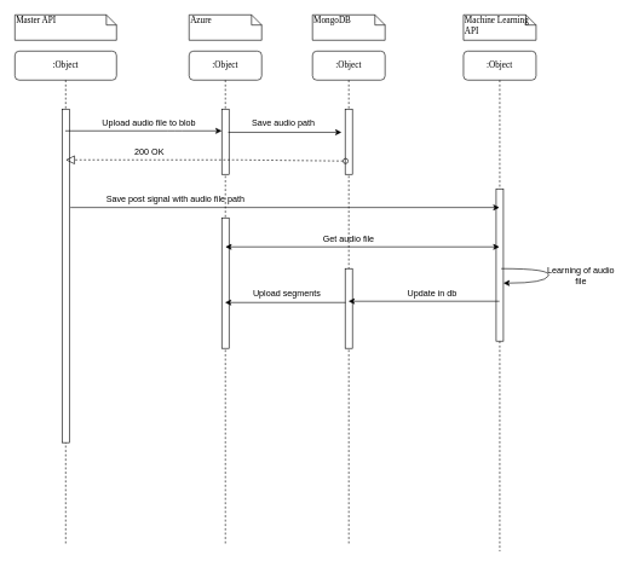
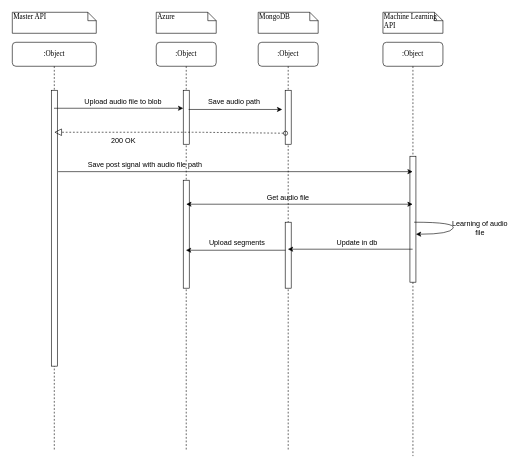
  <mxCell id="0" />
  <mxCell id="1" parent="0" />
  <mxCell id="2" value=":Object" style="shape=umlLifeline;perimeter=lifelinePerimeter;whiteSpace=wrap;html=1;container=1;collapsible=0;recursiveResize=0;outlineConnect=0;rounded=1;shadow=0;comic=0;labelBackgroundColor=none;strokeWidth=1;fontFamily=Verdana;fontSize=12;align=center;" parent="1" vertex="1"><mxGeometry x="638" y="70" width="100" height="690" as="geometry" /></mxCell>
  <mxCell id="3" value="" style="html=1;points=[];perimeter=orthogonalPerimeter;rounded=0;shadow=0;comic=0;labelBackgroundColor=none;strokeWidth=1;fontFamily=Verdana;fontSize=12;align=center;" parent="2" vertex="1"><mxGeometry x="45" y="190" width="10" height="210" as="geometry" /></mxCell>
  <mxCell id="4" value=":Object" style="shape=umlLifeline;perimeter=lifelinePerimeter;whiteSpace=wrap;html=1;container=1;collapsible=0;recursiveResize=0;outlineConnect=0;rounded=1;shadow=0;comic=0;labelBackgroundColor=none;strokeWidth=1;fontFamily=Verdana;fontSize=12;align=center;" parent="1" vertex="1"><mxGeometry x="20" y="70" width="140" height="680" as="geometry" /></mxCell>
  <mxCell id="5" value="" style="html=1;points=[];perimeter=orthogonalPerimeter;rounded=0;shadow=0;comic=0;labelBackgroundColor=none;strokeWidth=1;fontFamily=Verdana;fontSize=12;align=center;" parent="4" vertex="1"><mxGeometry x="65" y="80" width="10" height="460" as="geometry" /></mxCell>
  <mxCell id="6" value="Master API" style="shape=note;whiteSpace=wrap;html=1;size=14;verticalAlign=top;align=left;spacingTop=-6;rounded=0;shadow=0;comic=0;labelBackgroundColor=none;strokeWidth=1;fontFamily=Verdana;fontSize=12" parent="1" vertex="1"><mxGeometry x="20" y="20" width="140" height="35" as="geometry" /></mxCell>
  <mxCell id="7" value="Machine Learning API" style="shape=note;whiteSpace=wrap;html=1;size=14;verticalAlign=top;align=left;spacingTop=-6;rounded=0;shadow=0;comic=0;labelBackgroundColor=none;strokeWidth=1;fontFamily=Verdana;fontSize=12" parent="1" vertex="1"><mxGeometry x="638" y="20" width="100" height="35" as="geometry" /></mxCell>
  <mxCell id="8" value="Azure" style="shape=note;whiteSpace=wrap;html=1;size=14;verticalAlign=top;align=left;spacingTop=-6;rounded=0;shadow=0;comic=0;labelBackgroundColor=none;strokeWidth=1;fontFamily=Verdana;fontSize=12" parent="1" vertex="1"><mxGeometry x="260" y="20" width="100" height="35" as="geometry" /></mxCell>
  <mxCell id="9" value=":Object" style="shape=umlLifeline;perimeter=lifelinePerimeter;whiteSpace=wrap;html=1;container=1;collapsible=0;recursiveResize=0;outlineConnect=0;rounded=1;shadow=0;comic=0;labelBackgroundColor=none;strokeWidth=1;fontFamily=Verdana;fontSize=12;align=center;" parent="1" vertex="1"><mxGeometry x="260" y="70" width="100" height="680" as="geometry" /></mxCell>
  <mxCell id="10" value="" style="html=1;points=[];perimeter=orthogonalPerimeter;rounded=0;shadow=0;comic=0;labelBackgroundColor=none;strokeWidth=1;fontFamily=Verdana;fontSize=12;align=center;" parent="9" vertex="1"><mxGeometry x="45" y="80" width="10" height="90" as="geometry" /></mxCell>
  <mxCell id="11" value="Save post signal with audio file path" style="text;html=1;strokeColor=none;fillColor=none;align=center;verticalAlign=middle;whiteSpace=wrap;rounded=0;" vertex="1" parent="9"><mxGeometry x="-130" y="194" width="222.5" height="20" as="geometry" /></mxCell>
  <mxCell id="12" value="" style="html=1;points=[];perimeter=orthogonalPerimeter;rounded=0;shadow=0;comic=0;labelBackgroundColor=none;strokeWidth=1;fontFamily=Verdana;fontSize=12;align=center;" vertex="1" parent="9"><mxGeometry x="45" y="230" width="10" height="180" as="geometry" /></mxCell>
  <mxCell id="13" value="MongoDB" style="shape=note;whiteSpace=wrap;html=1;size=14;verticalAlign=top;align=left;spacingTop=-6;rounded=0;shadow=0;comic=0;labelBackgroundColor=none;strokeWidth=1;fontFamily=Verdana;fontSize=12" parent="1" vertex="1"><mxGeometry x="430" y="20" width="100" height="35" as="geometry" /></mxCell>
  <mxCell id="14" value=":Object" style="shape=umlLifeline;perimeter=lifelinePerimeter;whiteSpace=wrap;html=1;container=1;collapsible=0;recursiveResize=0;outlineConnect=0;rounded=1;shadow=0;comic=0;labelBackgroundColor=none;strokeWidth=1;fontFamily=Verdana;fontSize=12;align=center;" parent="1" vertex="1"><mxGeometry x="430" y="70" width="100" height="680" as="geometry" /></mxCell>
  <mxCell id="15" value="" style="html=1;points=[];perimeter=orthogonalPerimeter;rounded=0;shadow=0;comic=0;labelBackgroundColor=none;strokeWidth=1;fontFamily=Verdana;fontSize=12;align=center;" parent="14" vertex="1"><mxGeometry x="45" y="80" width="10" height="90" as="geometry" /></mxCell>
  <mxCell id="16" value="" style="html=1;points=[];perimeter=orthogonalPerimeter;rounded=0;shadow=0;comic=0;labelBackgroundColor=none;strokeWidth=1;fontFamily=Verdana;fontSize=12;align=center;" vertex="1" parent="14"><mxGeometry x="45" y="300" width="10" height="110" as="geometry" /></mxCell>
  <mxCell id="17" value="" style="endArrow=classic;html=1;" parent="1" source="4" target="10" edge="1"><mxGeometry width="50" height="50" relative="1" as="geometry"><mxPoint x="130" y="220" as="sourcePoint" /><mxPoint x="180" y="170" as="targetPoint" /><Array as="points"><mxPoint x="240" y="180" /></Array></mxGeometry></mxCell>
  <mxCell id="18" value="Upload audio file to blob" style="text;html=1;strokeColor=none;fillColor=none;align=center;verticalAlign=middle;whiteSpace=wrap;rounded=0;" vertex="1" parent="1"><mxGeometry x="130" y="160" width="150" height="20" as="geometry" /></mxCell>
  <mxCell id="19" value="" style="endArrow=classic;html=1;" edge="1" parent="1"><mxGeometry width="50" height="50" relative="1" as="geometry"><mxPoint x="314" y="182" as="sourcePoint" /><mxPoint x="470" y="182" as="targetPoint" /></mxGeometry></mxCell>
  <mxCell id="20" value="Save audio path" style="text;html=1;strokeColor=none;fillColor=none;align=center;verticalAlign=middle;whiteSpace=wrap;rounded=0;" vertex="1" parent="1"><mxGeometry x="330" y="160" width="120" height="20" as="geometry" /></mxCell>
  <mxCell id="21" value="" style="startArrow=oval;startFill=0;startSize=7;endArrow=block;endFill=0;endSize=10;dashed=1;html=1;exitX=0.06;exitY=0.796;exitDx=0;exitDy=0;exitPerimeter=0;" edge="1" parent="1" source="15"><mxGeometry width="100" relative="1" as="geometry"><mxPoint x="683.5" y="220" as="sourcePoint" /><mxPoint x="90" y="220" as="targetPoint" /><Array as="points"><mxPoint x="330.5" y="220" /></Array></mxGeometry></mxCell>
- <mxCell id="22" value="200 OK" style="text;html=1;strokeColor=none;fillColor=none;align=center;verticalAlign=middle;whiteSpace=wrap;rounded=0;" vertex="1" parent="1"><mxGeometry x="177.5" y="200" width="55" height="20" as="geometry" /></mxCell>
+ <mxCell id="22" value="200 OK" style="text;html=1;strokeColor=none;fillColor=none;align=center;verticalAlign=middle;whiteSpace=wrap;rounded=0;" vertex="1" parent="1"><mxGeometry x="177.5" y="225" width="55" height="20" as="geometry" /></mxCell>
  <mxCell id="23" value="" style="endArrow=classic;html=1;exitX=1.14;exitY=0.295;exitDx=0;exitDy=0;exitPerimeter=0;" edge="1" parent="1" source="5" target="2"><mxGeometry width="50" height="50" relative="1" as="geometry"><mxPoint x="470" y="280" as="sourcePoint" /><mxPoint x="520" y="230" as="targetPoint" /></mxGeometry></mxCell>
  <mxCell id="24" value="Get audio file" style="text;html=1;strokeColor=none;fillColor=none;align=center;verticalAlign=middle;whiteSpace=wrap;rounded=0;" vertex="1" parent="1"><mxGeometry x="420" y="320" width="120" height="20" as="geometry" /></mxCell>
  <mxCell id="25" value="" style="endArrow=classic;startArrow=classic;html=1;" edge="1" parent="1" target="2"><mxGeometry width="50" height="50" relative="1" as="geometry"><mxPoint x="310" y="340" as="sourcePoint" /><mxPoint x="360" y="290" as="targetPoint" /></mxGeometry></mxCell>
  <mxCell id="26" value="" style="curved=1;endArrow=classic;html=1;" edge="1" parent="1" target="3"><mxGeometry width="50" height="50" relative="1" as="geometry"><mxPoint x="690" y="370" as="sourcePoint" /><mxPoint x="760" y="410" as="targetPoint" /><Array as="points"><mxPoint x="760" y="370" /><mxPoint x="750" y="390" /></Array></mxGeometry></mxCell>
  <mxCell id="27" value="Learning of audio file" style="text;html=1;strokeColor=none;fillColor=none;align=center;verticalAlign=middle;whiteSpace=wrap;rounded=0;" vertex="1" parent="1"><mxGeometry x="750" y="370" width="100" height="20" as="geometry" /></mxCell>
  <mxCell id="28" value="" style="endArrow=classic;html=1;" edge="1" parent="1" source="2" target="14"><mxGeometry width="50" height="50" relative="1" as="geometry"><mxPoint x="470" y="300" as="sourcePoint" /><mxPoint x="520" y="250" as="targetPoint" /></mxGeometry></mxCell>
  <mxCell id="29" value="" style="endArrow=classic;html=1;exitX=0.06;exitY=0.425;exitDx=0;exitDy=0;exitPerimeter=0;" edge="1" parent="1" source="16" target="9"><mxGeometry width="50" height="50" relative="1" as="geometry"><mxPoint x="470" y="300" as="sourcePoint" /><mxPoint x="520" y="250" as="targetPoint" /></mxGeometry></mxCell>
  <mxCell id="30" value="Update in db" style="text;html=1;strokeColor=none;fillColor=none;align=center;verticalAlign=middle;whiteSpace=wrap;rounded=0;" vertex="1" parent="1"><mxGeometry x="540" y="395" width="110" height="20" as="geometry" /></mxCell>
  <mxCell id="31" value="Upload segments" style="text;html=1;strokeColor=none;fillColor=none;align=center;verticalAlign=middle;whiteSpace=wrap;rounded=0;" vertex="1" parent="1"><mxGeometry x="340" y="395" width="110" height="20" as="geometry" /></mxCell>
